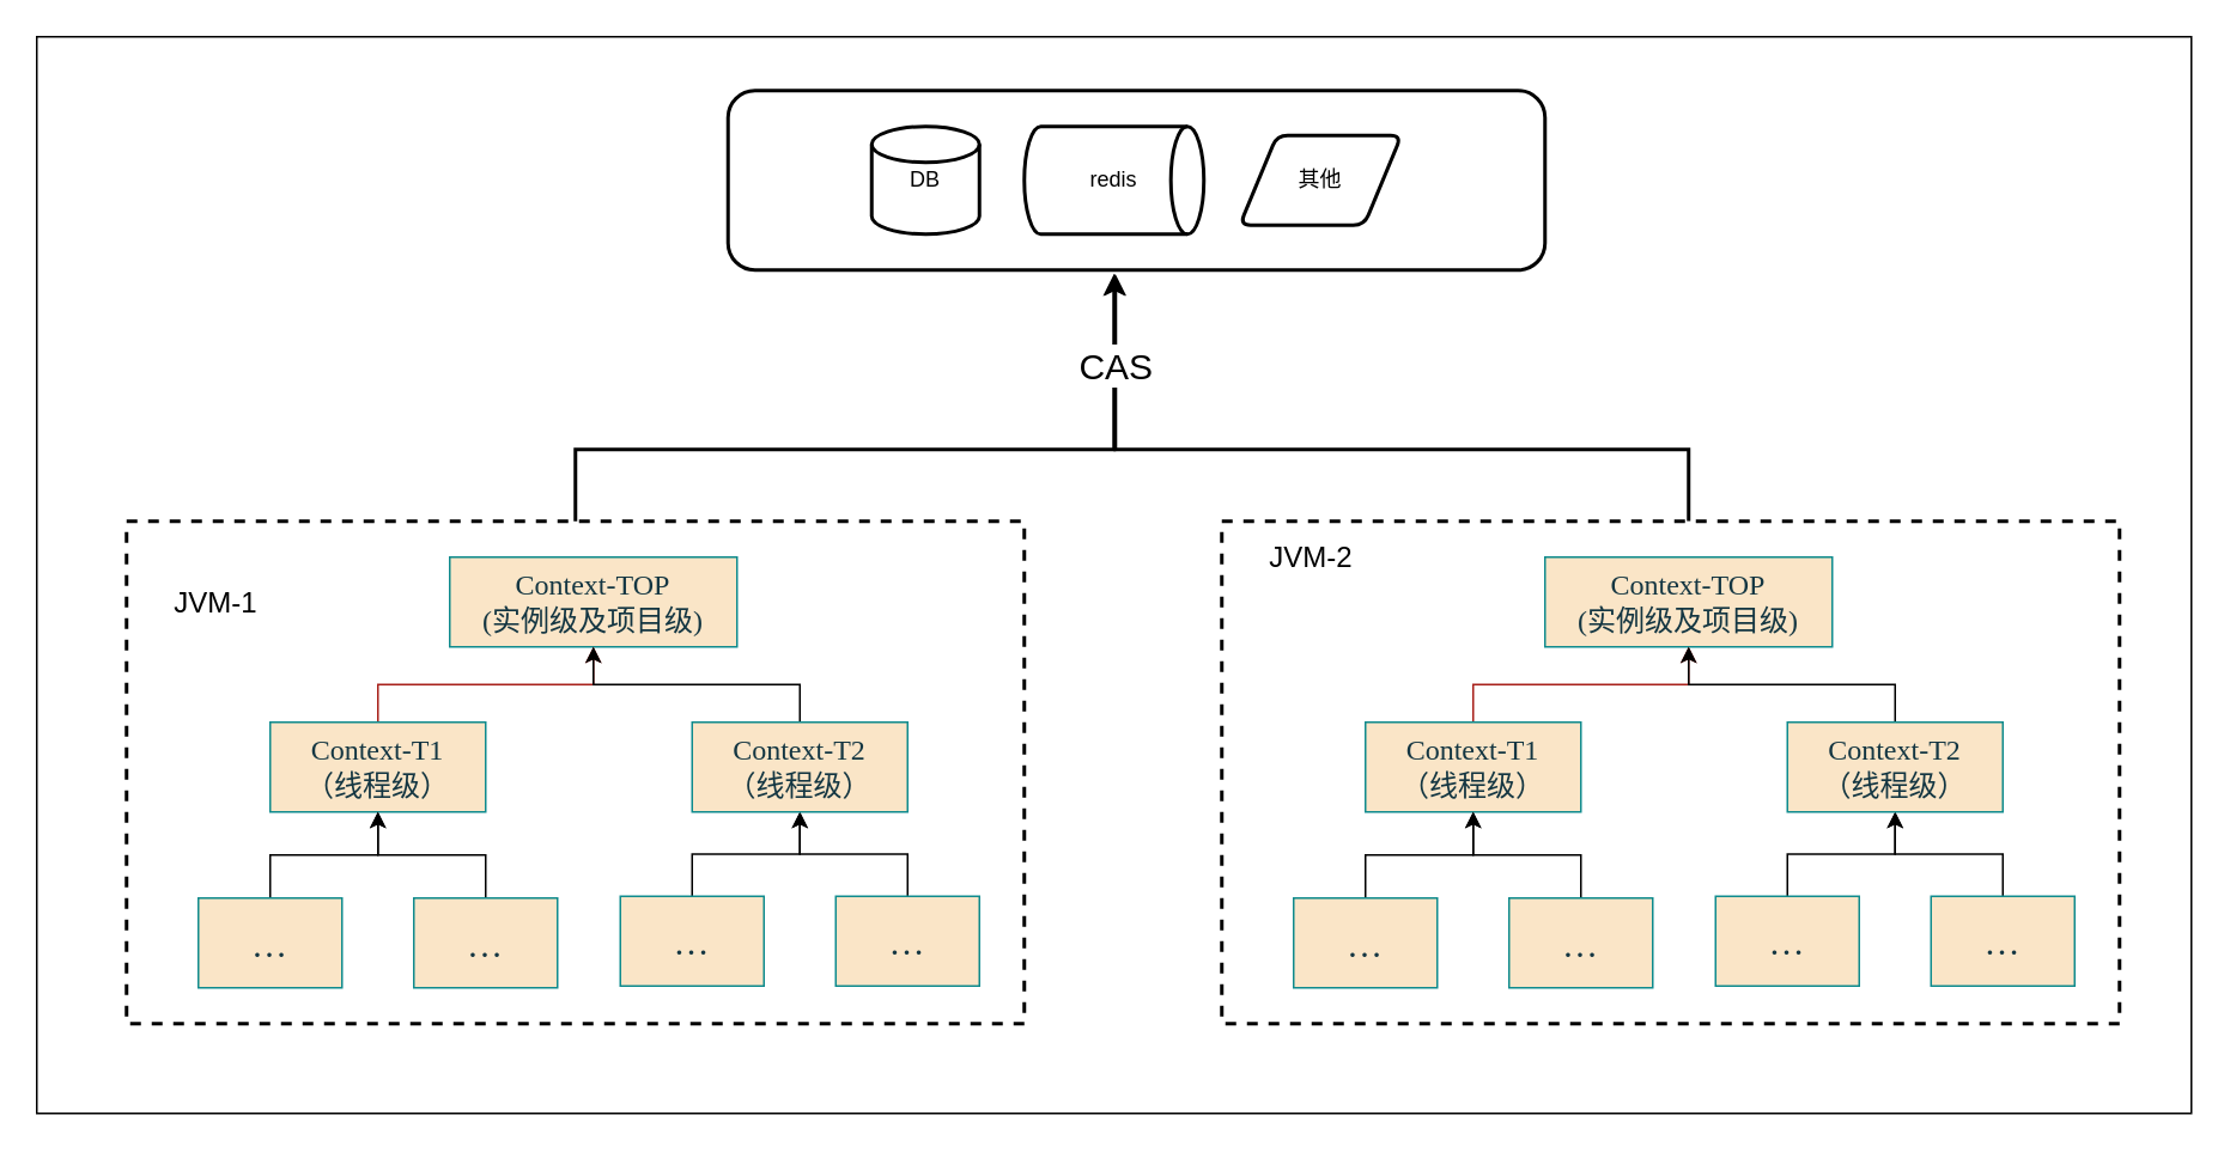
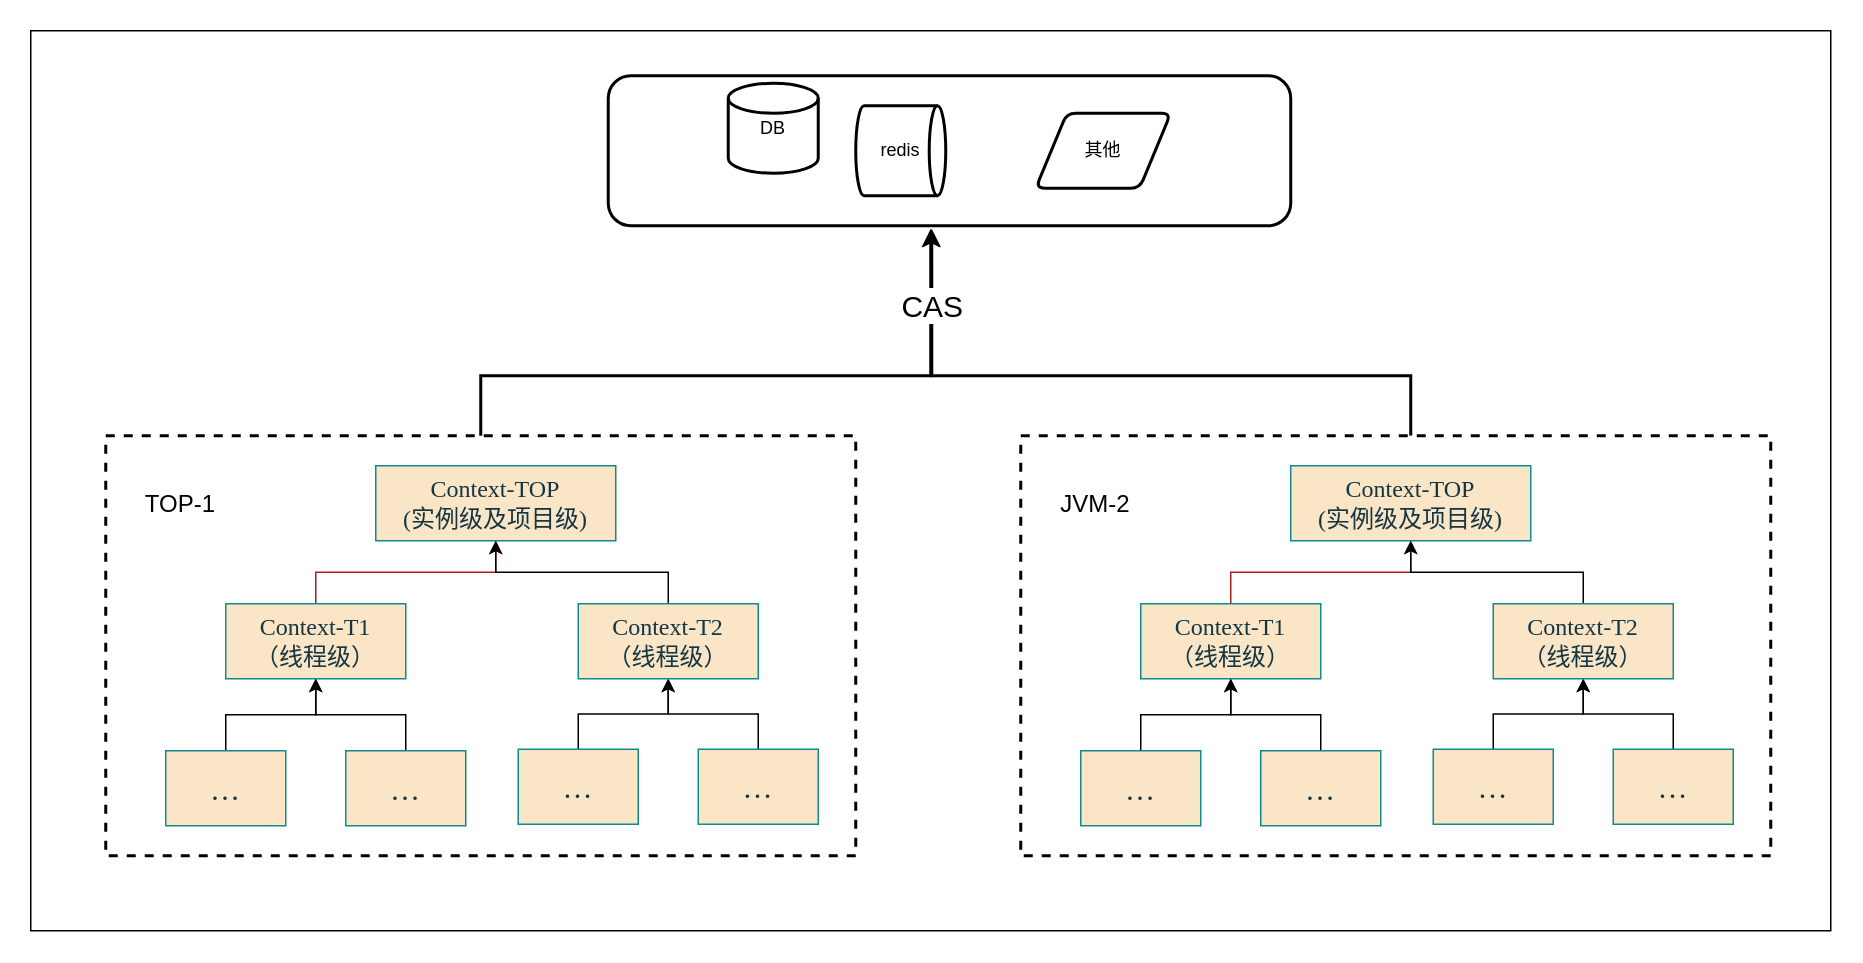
  <mxCell id="0" />
  <mxCell id="1" parent="0" />
  <mxCell id="2" value="" style="rounded=1;whiteSpace=wrap;html=1;strokeWidth=2;" vertex="1" parent="1"><mxGeometry x="405" y="50" width="455" height="100" as="geometry" /></mxCell>
  <mxCell id="3" value="" style="rounded=0;whiteSpace=wrap;html=1;hachureGap=4;fontFamily=Times New Roman;fontSize=20;labelBackgroundColor=none;fillColor=none;strokeColor=default;" parent="1" vertex="1"><mxGeometry x="20" y="20" width="1200" height="600" as="geometry" /></mxCell>
  <mxCell id="4" value="" style="rounded=0;whiteSpace=wrap;html=1;strokeWidth=2;dashed=1;" vertex="1" parent="1"><mxGeometry x="70" y="290" width="500" height="280" as="geometry" /></mxCell>
  <mxCell id="5" value="&lt;div&gt;Context-TOP&lt;/div&gt;&lt;div&gt;(实例级及项目级)&lt;br&gt;&lt;/div&gt;" style="html=1;whiteSpace=wrap;hachureGap=4;fontFamily=Times New Roman;fontSize=16;labelBackgroundColor=none;fillColor=#FAE5C7;strokeColor=#0F8B8D;fontColor=#143642;" parent="1" vertex="1"><mxGeometry x="250" y="310" width="160" height="50" as="geometry" /></mxCell>
  <mxCell id="6" style="edgeStyle=orthogonalEdgeStyle;rounded=0;hachureGap=4;orthogonalLoop=1;jettySize=auto;html=1;fontFamily=Times New Roman;fontSize=16;labelBackgroundColor=none;strokeColor=#A8201A;fontColor=default;" parent="1" source="7" target="5" edge="1"><mxGeometry relative="1" as="geometry" /></mxCell>
  <mxCell id="7" value="&lt;div&gt;Context-T1&lt;/div&gt;&lt;div&gt;（线程级）&lt;/div&gt;" style="html=1;whiteSpace=wrap;hachureGap=4;fontFamily=Times New Roman;fontSize=16;labelBackgroundColor=none;fillColor=#FAE5C7;strokeColor=#0F8B8D;fontColor=#143642;" parent="1" vertex="1"><mxGeometry x="150" y="402" width="120" height="50" as="geometry" /></mxCell>
  <mxCell id="8" style="edgeStyle=orthogonalEdgeStyle;rounded=0;orthogonalLoop=1;jettySize=auto;html=1;entryX=0.5;entryY=1;entryDx=0;entryDy=0;" edge="1" parent="1" source="9" target="7"><mxGeometry relative="1" as="geometry" /></mxCell>
  <mxCell id="9" value="…" style="html=1;whiteSpace=wrap;hachureGap=4;fontFamily=Times New Roman;fontSize=20;labelBackgroundColor=none;fillColor=#FAE5C7;strokeColor=#0F8B8D;fontColor=#143642;" parent="1" vertex="1"><mxGeometry x="110" y="500" width="80" height="50" as="geometry" /></mxCell>
  <mxCell id="10" style="edgeStyle=orthogonalEdgeStyle;rounded=0;orthogonalLoop=1;jettySize=auto;html=1;entryX=0.5;entryY=1;entryDx=0;entryDy=0;" edge="1" parent="1" source="11" target="7"><mxGeometry relative="1" as="geometry" /></mxCell>
  <mxCell id="11" value="…" style="html=1;whiteSpace=wrap;hachureGap=4;fontFamily=Times New Roman;fontSize=20;labelBackgroundColor=none;fillColor=#FAE5C7;strokeColor=#0F8B8D;fontColor=#143642;" parent="1" vertex="1"><mxGeometry x="230" y="500" width="80" height="50" as="geometry" /></mxCell>
  <mxCell id="12" style="edgeStyle=orthogonalEdgeStyle;rounded=0;orthogonalLoop=1;jettySize=auto;html=1;entryX=0.5;entryY=1;entryDx=0;entryDy=0;" edge="1" parent="1" source="13" target="18"><mxGeometry relative="1" as="geometry" /></mxCell>
  <mxCell id="13" value="…" style="html=1;whiteSpace=wrap;hachureGap=4;fontFamily=Times New Roman;fontSize=20;labelBackgroundColor=none;fillColor=#FAE5C7;strokeColor=#0F8B8D;fontColor=#143642;" parent="1" vertex="1"><mxGeometry x="345" y="499" width="80" height="50" as="geometry" /></mxCell>
  <mxCell id="14" style="edgeStyle=orthogonalEdgeStyle;rounded=0;orthogonalLoop=1;jettySize=auto;html=1;entryX=0.5;entryY=1;entryDx=0;entryDy=0;" edge="1" parent="1" source="15" target="18"><mxGeometry relative="1" as="geometry" /></mxCell>
  <mxCell id="15" value="…" style="html=1;whiteSpace=wrap;hachureGap=4;fontFamily=Times New Roman;fontSize=20;labelBackgroundColor=none;fillColor=#FAE5C7;strokeColor=#0F8B8D;fontColor=#143642;" parent="1" vertex="1"><mxGeometry x="465" y="499" width="80" height="50" as="geometry" /></mxCell>
- <mxCell id="16" value="JVM-1" style="text;html=1;align=center;verticalAlign=middle;whiteSpace=wrap;rounded=0;strokeWidth=1;fontSize=16;" vertex="1" parent="1"><mxGeometry x="90" y="320" width="60" height="30" as="geometry" /></mxCell>
+ <mxCell id="16" value="TOP-1" style="text;html=1;align=center;verticalAlign=middle;whiteSpace=wrap;rounded=0;strokeWidth=1;fontSize=16;" vertex="1" parent="1"><mxGeometry x="90" y="320" width="60" height="30" as="geometry" /></mxCell>
  <mxCell id="17" value="" style="edgeStyle=orthogonalEdgeStyle;rounded=0;orthogonalLoop=1;jettySize=auto;html=1;" edge="1" parent="1" source="18" target="5"><mxGeometry relative="1" as="geometry" /></mxCell>
  <mxCell id="18" value="&lt;div&gt;Context-T2&lt;/div&gt;&lt;div&gt;（线程级）&lt;/div&gt;" style="html=1;whiteSpace=wrap;hachureGap=4;fontFamily=Times New Roman;fontSize=16;labelBackgroundColor=none;fillColor=#FAE5C7;strokeColor=#0F8B8D;fontColor=#143642;" vertex="1" parent="1"><mxGeometry x="385" y="402" width="120" height="50" as="geometry" /></mxCell>
  <mxCell id="19" style="edgeStyle=orthogonalEdgeStyle;rounded=0;orthogonalLoop=1;jettySize=auto;html=1;entryX=0.474;entryY=1.021;entryDx=0;entryDy=0;entryPerimeter=0;strokeWidth=2;" edge="1" parent="1" source="20" target="2"><mxGeometry relative="1" as="geometry"><mxPoint x="620" y="160" as="targetPoint" /><Array as="points"><mxPoint x="940" y="250" /><mxPoint x="621" y="250" /></Array></mxGeometry></mxCell>
  <mxCell id="20" value="" style="rounded=0;whiteSpace=wrap;html=1;strokeWidth=2;dashed=1;" vertex="1" parent="1"><mxGeometry x="680" y="290" width="500" height="280" as="geometry" /></mxCell>
  <mxCell id="21" value="&lt;div&gt;Context-TOP&lt;/div&gt;&lt;div&gt;(实例级及项目级)&lt;br&gt;&lt;/div&gt;" style="html=1;whiteSpace=wrap;hachureGap=4;fontFamily=Times New Roman;fontSize=16;labelBackgroundColor=none;fillColor=#FAE5C7;strokeColor=#0F8B8D;fontColor=#143642;" vertex="1" parent="1"><mxGeometry x="860" y="310" width="160" height="50" as="geometry" /></mxCell>
  <mxCell id="22" style="edgeStyle=orthogonalEdgeStyle;rounded=0;hachureGap=4;orthogonalLoop=1;jettySize=auto;html=1;fontFamily=Times New Roman;fontSize=16;labelBackgroundColor=none;strokeColor=#A8201A;fontColor=default;" edge="1" parent="1" source="23" target="21"><mxGeometry relative="1" as="geometry" /></mxCell>
  <mxCell id="23" value="&lt;div&gt;Context-T1&lt;/div&gt;&lt;div&gt;（线程级）&lt;/div&gt;" style="html=1;whiteSpace=wrap;hachureGap=4;fontFamily=Times New Roman;fontSize=16;labelBackgroundColor=none;fillColor=#FAE5C7;strokeColor=#0F8B8D;fontColor=#143642;" vertex="1" parent="1"><mxGeometry x="760" y="402" width="120" height="50" as="geometry" /></mxCell>
  <mxCell id="24" style="edgeStyle=orthogonalEdgeStyle;rounded=0;orthogonalLoop=1;jettySize=auto;html=1;entryX=0.5;entryY=1;entryDx=0;entryDy=0;" edge="1" parent="1" source="25" target="23"><mxGeometry relative="1" as="geometry" /></mxCell>
  <mxCell id="25" value="…" style="html=1;whiteSpace=wrap;hachureGap=4;fontFamily=Times New Roman;fontSize=20;labelBackgroundColor=none;fillColor=#FAE5C7;strokeColor=#0F8B8D;fontColor=#143642;" vertex="1" parent="1"><mxGeometry x="720" y="500" width="80" height="50" as="geometry" /></mxCell>
  <mxCell id="26" style="edgeStyle=orthogonalEdgeStyle;rounded=0;orthogonalLoop=1;jettySize=auto;html=1;entryX=0.5;entryY=1;entryDx=0;entryDy=0;" edge="1" parent="1" source="27" target="23"><mxGeometry relative="1" as="geometry" /></mxCell>
  <mxCell id="27" value="…" style="html=1;whiteSpace=wrap;hachureGap=4;fontFamily=Times New Roman;fontSize=20;labelBackgroundColor=none;fillColor=#FAE5C7;strokeColor=#0F8B8D;fontColor=#143642;" vertex="1" parent="1"><mxGeometry x="840" y="500" width="80" height="50" as="geometry" /></mxCell>
  <mxCell id="28" style="edgeStyle=orthogonalEdgeStyle;rounded=0;orthogonalLoop=1;jettySize=auto;html=1;entryX=0.5;entryY=1;entryDx=0;entryDy=0;" edge="1" parent="1" source="29" target="34"><mxGeometry relative="1" as="geometry" /></mxCell>
  <mxCell id="29" value="…" style="html=1;whiteSpace=wrap;hachureGap=4;fontFamily=Times New Roman;fontSize=20;labelBackgroundColor=none;fillColor=#FAE5C7;strokeColor=#0F8B8D;fontColor=#143642;" vertex="1" parent="1"><mxGeometry x="955" y="499" width="80" height="50" as="geometry" /></mxCell>
  <mxCell id="30" style="edgeStyle=orthogonalEdgeStyle;rounded=0;orthogonalLoop=1;jettySize=auto;html=1;entryX=0.5;entryY=1;entryDx=0;entryDy=0;" edge="1" parent="1" source="31" target="34"><mxGeometry relative="1" as="geometry" /></mxCell>
  <mxCell id="31" value="…" style="html=1;whiteSpace=wrap;hachureGap=4;fontFamily=Times New Roman;fontSize=20;labelBackgroundColor=none;fillColor=#FAE5C7;strokeColor=#0F8B8D;fontColor=#143642;" vertex="1" parent="1"><mxGeometry x="1075" y="499" width="80" height="50" as="geometry" /></mxCell>
- <mxCell id="32" value="JVM-2" style="text;html=1;align=center;verticalAlign=middle;whiteSpace=wrap;rounded=0;strokeWidth=1;fontSize=16;" vertex="1" parent="1"><mxGeometry x="700" y="295" width="60" height="30" as="geometry" /></mxCell>
+ <mxCell id="32" value="JVM-2" style="text;html=1;align=center;verticalAlign=middle;whiteSpace=wrap;rounded=0;strokeWidth=1;fontSize=16;" vertex="1" parent="1"><mxGeometry x="700" y="320" width="60" height="30" as="geometry" /></mxCell>
  <mxCell id="33" value="" style="edgeStyle=orthogonalEdgeStyle;rounded=0;orthogonalLoop=1;jettySize=auto;html=1;" edge="1" parent="1" source="34" target="21"><mxGeometry relative="1" as="geometry" /></mxCell>
  <mxCell id="34" value="&lt;div&gt;Context-T2&lt;/div&gt;&lt;div&gt;（线程级）&lt;/div&gt;" style="html=1;whiteSpace=wrap;hachureGap=4;fontFamily=Times New Roman;fontSize=16;labelBackgroundColor=none;fillColor=#FAE5C7;strokeColor=#0F8B8D;fontColor=#143642;" vertex="1" parent="1"><mxGeometry x="995" y="402" width="120" height="50" as="geometry" /></mxCell>
- <mxCell id="35" value="redis" style="strokeWidth=2;html=1;shape=mxgraph.flowchart.direct_data;whiteSpace=wrap;" vertex="1" parent="1"><mxGeometry x="570" y="70" width="100" height="60" as="geometry" /></mxCell>
- <mxCell id="36" value="DB" style="strokeWidth=2;html=1;shape=mxgraph.flowchart.database;whiteSpace=wrap;" vertex="1" parent="1"><mxGeometry x="485" y="70" width="60" height="60" as="geometry" /></mxCell>
+ <mxCell id="35" value="redis" style="strokeWidth=2;html=1;shape=mxgraph.flowchart.direct_data;whiteSpace=wrap;" vertex="1" parent="1"><mxGeometry x="570" y="70" width="60" height="60" as="geometry" /></mxCell>
+ <mxCell id="36" value="DB" style="strokeWidth=2;html=1;shape=mxgraph.flowchart.database;whiteSpace=wrap;" vertex="1" parent="1"><mxGeometry x="485" y="55" width="60" height="60" as="geometry" /></mxCell>
  <mxCell id="37" style="edgeStyle=orthogonalEdgeStyle;rounded=0;orthogonalLoop=1;jettySize=auto;html=1;strokeWidth=2;" edge="1" parent="1" source="4"><mxGeometry relative="1" as="geometry"><mxPoint x="620" y="152" as="targetPoint" /><Array as="points"><mxPoint x="320" y="250" /><mxPoint x="620" y="250" /></Array></mxGeometry></mxCell>
  <mxCell id="38" value="CAS" style="edgeLabel;html=1;align=center;verticalAlign=middle;resizable=0;points=[];fontSize=20;" vertex="1" connectable="0" parent="37"><mxGeometry x="0.771" relative="1" as="geometry"><mxPoint as="offset" /></mxGeometry></mxCell>
  <mxCell id="39" value="其他" style="shape=parallelogram;html=1;strokeWidth=2;perimeter=parallelogramPerimeter;whiteSpace=wrap;rounded=1;arcSize=12;size=0.23;" vertex="1" parent="1"><mxGeometry x="690" y="75" width="90" height="50" as="geometry" /></mxCell>
